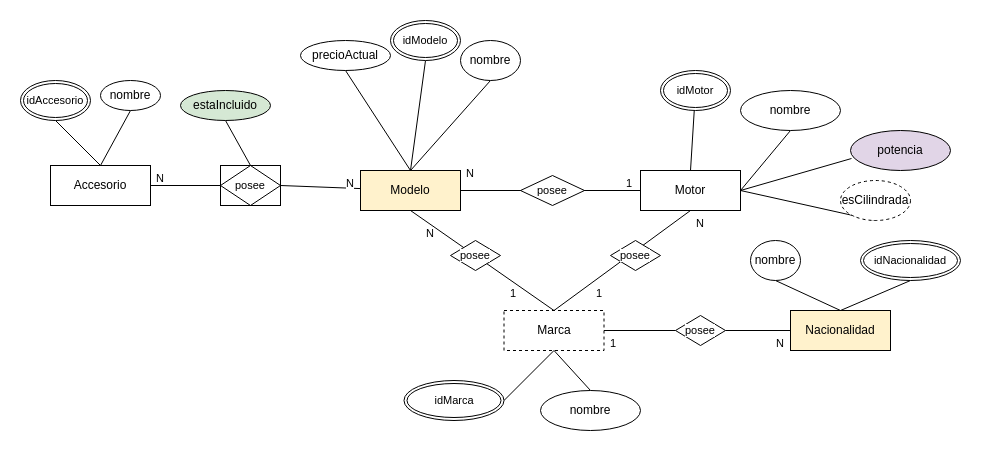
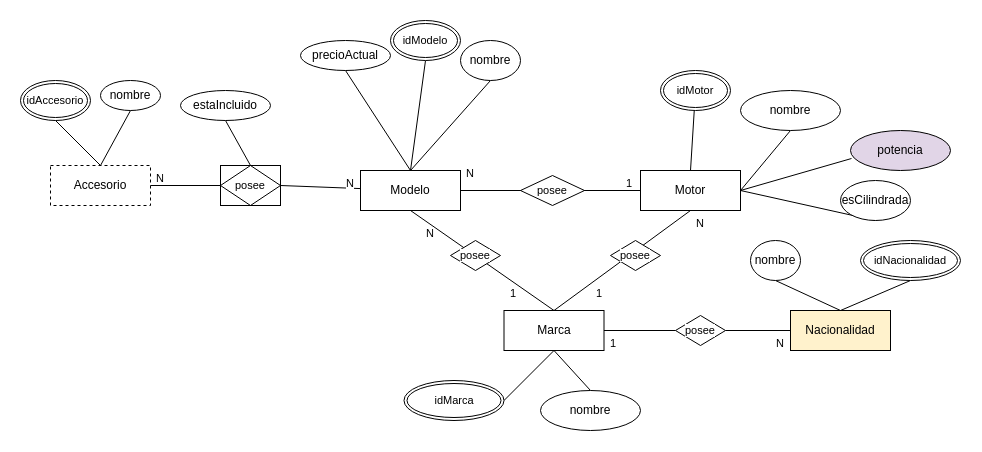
  <mxCell id="0" />
  <mxCell id="1" parent="0" />
  <mxCell id="2" style="edgeStyle=none;shape=connector;rounded=0;orthogonalLoop=1;jettySize=auto;html=1;exitX=1;exitY=0.5;exitDx=0;exitDy=0;entryX=0;entryY=0.5;entryDx=0;entryDy=0;strokeColor=default;align=center;verticalAlign=middle;fontFamily=Helvetica;fontSize=11;fontColor=default;labelBackgroundColor=default;endArrow=none;" edge="1" parent="1" target="11"><mxGeometry relative="1" as="geometry"><mxPoint x="583.5" y="190" as="sourcePoint" /></mxGeometry></mxCell>
- <mxCell id="3" value="Modelo" style="whiteSpace=wrap;html=1;align=center;fillColor=#fff2cc;" vertex="1" parent="1"><mxGeometry x="360" y="170" width="100" height="40" as="geometry" /></mxCell>
+ <mxCell id="3" value="Modelo" style="whiteSpace=wrap;html=1;align=center;" vertex="1" parent="1"><mxGeometry x="360" y="170" width="100" height="40" as="geometry" /></mxCell>
  <mxCell id="4" style="edgeStyle=none;shape=connector;rounded=0;orthogonalLoop=1;jettySize=auto;html=1;exitX=0.5;exitY=1;exitDx=0;exitDy=0;entryX=0.5;entryY=0;entryDx=0;entryDy=0;strokeColor=default;align=center;verticalAlign=middle;fontFamily=Helvetica;fontSize=11;fontColor=default;labelBackgroundColor=default;endArrow=none;" edge="1" parent="1" source="36" target="3"><mxGeometry relative="1" as="geometry"><mxPoint x="325" y="100" as="sourcePoint" /></mxGeometry></mxCell>
  <mxCell id="5" style="edgeStyle=none;shape=connector;rounded=0;orthogonalLoop=1;jettySize=auto;html=1;exitX=0.5;exitY=1;exitDx=0;exitDy=0;entryX=0.5;entryY=0;entryDx=0;entryDy=0;strokeColor=default;align=center;verticalAlign=middle;fontFamily=Helvetica;fontSize=11;fontColor=default;labelBackgroundColor=default;endArrow=none;" edge="1" parent="1" source="6" target="3"><mxGeometry relative="1" as="geometry" /></mxCell>
  <mxCell id="6" value="nombre" style="ellipse;whiteSpace=wrap;html=1;align=center;" vertex="1" parent="1"><mxGeometry x="460" y="40" width="60" height="40" as="geometry" /></mxCell>
  <mxCell id="7" style="edgeStyle=none;shape=connector;rounded=0;orthogonalLoop=1;jettySize=auto;html=1;exitX=0.5;exitY=1;exitDx=0;exitDy=0;entryX=0.5;entryY=0;entryDx=0;entryDy=0;strokeColor=default;align=center;verticalAlign=middle;fontFamily=Helvetica;fontSize=11;fontColor=default;labelBackgroundColor=default;endArrow=none;" edge="1" parent="1" source="8" target="3"><mxGeometry relative="1" as="geometry" /></mxCell>
  <mxCell id="8" value="precioActual" style="ellipse;whiteSpace=wrap;html=1;align=center;" vertex="1" parent="1"><mxGeometry x="300" y="40" width="90" height="30" as="geometry" /></mxCell>
  <mxCell id="9" style="edgeStyle=none;shape=connector;rounded=0;orthogonalLoop=1;jettySize=auto;html=1;exitX=1;exitY=0.5;exitDx=0;exitDy=0;entryX=0.5;entryY=1;entryDx=0;entryDy=0;strokeColor=default;align=center;verticalAlign=middle;fontFamily=Helvetica;fontSize=11;fontColor=default;labelBackgroundColor=default;endArrow=none;" edge="1" parent="1" source="11" target="12"><mxGeometry relative="1" as="geometry" /></mxCell>
  <mxCell id="10" style="edgeStyle=none;shape=connector;rounded=0;orthogonalLoop=1;jettySize=auto;html=1;exitX=0.5;exitY=1;exitDx=0;exitDy=0;entryX=0.5;entryY=0;entryDx=0;entryDy=0;strokeColor=default;align=center;verticalAlign=middle;fontFamily=Helvetica;fontSize=11;fontColor=default;labelBackgroundColor=default;endArrow=none;" edge="1" parent="1" source="11" target="19"><mxGeometry relative="1" as="geometry" /></mxCell>
  <mxCell id="11" value="Motor" style="whiteSpace=wrap;html=1;align=center;" vertex="1" parent="1"><mxGeometry x="640" y="170" width="100" height="40" as="geometry" /></mxCell>
  <mxCell id="12" value="nombre" style="ellipse;whiteSpace=wrap;html=1;align=center;" vertex="1" parent="1"><mxGeometry x="740" y="90" width="100" height="40" as="geometry" /></mxCell>
  <mxCell id="13" value="potencia" style="ellipse;whiteSpace=wrap;html=1;align=center;fillColor=#e1d5e7;" vertex="1" parent="1"><mxGeometry x="850" y="130" width="100" height="40" as="geometry" /></mxCell>
  <mxCell id="14" value="" style="edgeStyle=none;shape=connector;rounded=0;orthogonalLoop=1;jettySize=auto;html=1;exitX=1;exitY=0.5;exitDx=0;exitDy=0;entryX=0;entryY=0.5;entryDx=0;entryDy=0;strokeColor=default;align=center;verticalAlign=middle;fontFamily=Helvetica;fontSize=11;fontColor=default;labelBackgroundColor=default;endArrow=none;" edge="1" parent="1" source="3"><mxGeometry relative="1" as="geometry"><mxPoint x="460" y="190" as="sourcePoint" /><mxPoint x="523.5" y="190" as="targetPoint" /></mxGeometry></mxCell>
  <mxCell id="15" style="edgeStyle=none;shape=connector;rounded=0;orthogonalLoop=1;jettySize=auto;html=1;exitX=0.5;exitY=1;exitDx=0;exitDy=0;entryX=1;entryY=0.5;entryDx=0;entryDy=0;strokeColor=default;align=center;verticalAlign=middle;fontFamily=Helvetica;fontSize=11;fontColor=default;labelBackgroundColor=default;endArrow=none;" edge="1" parent="1" source="16" target="11"><mxGeometry relative="1" as="geometry"><mxPoint x="553.5" y="170" as="targetPoint" /></mxGeometry></mxCell>
- <mxCell id="16" value="esCilindrada" style="ellipse;whiteSpace=wrap;html=1;align=center;dashed=1;" vertex="1" parent="1"><mxGeometry x="840" y="180" width="70" height="40" as="geometry" /></mxCell>
+ <mxCell id="16" value="esCilindrada" style="ellipse;whiteSpace=wrap;html=1;align=center;" vertex="1" parent="1"><mxGeometry x="840" y="180" width="70" height="40" as="geometry" /></mxCell>
  <mxCell id="17" style="edgeStyle=none;shape=connector;rounded=0;orthogonalLoop=1;jettySize=auto;html=1;exitX=1;exitY=0.5;exitDx=0;exitDy=0;entryX=0.01;entryY=0.7;entryDx=0;entryDy=0;entryPerimeter=0;strokeColor=default;align=center;verticalAlign=middle;fontFamily=Helvetica;fontSize=11;fontColor=default;labelBackgroundColor=default;endArrow=none;" edge="1" parent="1" source="11" target="13"><mxGeometry relative="1" as="geometry" /></mxCell>
  <mxCell id="18" style="edgeStyle=none;shape=connector;rounded=0;orthogonalLoop=1;jettySize=auto;html=1;exitX=0.5;exitY=0;exitDx=0;exitDy=0;entryX=0.5;entryY=1;entryDx=0;entryDy=0;strokeColor=default;align=center;verticalAlign=middle;fontFamily=Helvetica;fontSize=11;fontColor=default;labelBackgroundColor=default;endArrow=none;" edge="1" parent="1" source="19" target="3"><mxGeometry relative="1" as="geometry" /></mxCell>
- <mxCell id="19" value="Marca" style="whiteSpace=wrap;html=1;align=center;dashed=1;" vertex="1" parent="1"><mxGeometry x="503.5" y="310" width="100" height="40" as="geometry" /></mxCell>
+ <mxCell id="19" value="Marca" style="whiteSpace=wrap;html=1;align=center;" vertex="1" parent="1"><mxGeometry x="503.5" y="310" width="100" height="40" as="geometry" /></mxCell>
  <mxCell id="20" style="edgeStyle=none;shape=connector;rounded=0;orthogonalLoop=1;jettySize=auto;html=1;exitX=0.5;exitY=0;exitDx=0;exitDy=0;entryX=0.5;entryY=1;entryDx=0;entryDy=0;strokeColor=default;align=center;verticalAlign=middle;fontFamily=Helvetica;fontSize=11;fontColor=default;labelBackgroundColor=default;endArrow=none;" edge="1" parent="1" source="21" target="19"><mxGeometry relative="1" as="geometry" /></mxCell>
  <mxCell id="21" value="nombre" style="ellipse;whiteSpace=wrap;html=1;align=center;" vertex="1" parent="1"><mxGeometry x="540" y="390" width="100" height="40" as="geometry" /></mxCell>
  <mxCell id="22" style="edgeStyle=none;shape=connector;rounded=0;orthogonalLoop=1;jettySize=auto;html=1;exitX=1;exitY=0.5;exitDx=0;exitDy=0;strokeColor=default;align=center;verticalAlign=middle;fontFamily=Helvetica;fontSize=11;fontColor=default;labelBackgroundColor=default;endArrow=none;entryX=0.5;entryY=1;entryDx=0;entryDy=0;" edge="1" parent="1" source="23" target="19"><mxGeometry relative="1" as="geometry"><mxPoint x="470" y="310" as="targetPoint" /></mxGeometry></mxCell>
  <mxCell id="23" value="idMarca" style="ellipse;shape=doubleEllipse;margin=3;whiteSpace=wrap;html=1;align=center;fontFamily=Helvetica;fontSize=11;fontColor=default;labelBackgroundColor=default;" vertex="1" parent="1"><mxGeometry x="403.5" y="380" width="100" height="40" as="geometry" /></mxCell>
  <mxCell id="24" style="edgeStyle=none;shape=connector;rounded=0;orthogonalLoop=1;jettySize=auto;html=1;exitX=0;exitY=0.5;exitDx=0;exitDy=0;entryX=1;entryY=0.5;entryDx=0;entryDy=0;strokeColor=default;align=center;verticalAlign=middle;fontFamily=Helvetica;fontSize=11;fontColor=default;labelBackgroundColor=default;endArrow=none;" edge="1" parent="1" source="46" target="19"><mxGeometry relative="1" as="geometry" /></mxCell>
  <mxCell id="25" value="" style="edgeStyle=none;shape=connector;rounded=0;orthogonalLoop=1;jettySize=auto;html=1;exitX=0.5;exitY=0;exitDx=0;exitDy=0;entryX=0.5;entryY=1;entryDx=0;entryDy=0;strokeColor=default;align=center;verticalAlign=middle;fontFamily=Helvetica;fontSize=11;fontColor=default;labelBackgroundColor=default;endArrow=none;" edge="1" parent="1" target="26"><mxGeometry relative="1" as="geometry"><mxPoint x="820" y="330" as="sourcePoint" /><mxPoint x="554" y="350" as="targetPoint" /></mxGeometry></mxCell>
  <mxCell id="26" value="Nacionalidad" style="whiteSpace=wrap;html=1;align=center;fillColor=#fff2cc;" vertex="1" parent="1"><mxGeometry x="790" y="310" width="100" height="40" as="geometry" /></mxCell>
  <mxCell id="27" style="edgeStyle=none;shape=connector;rounded=0;orthogonalLoop=1;jettySize=auto;html=1;exitX=0.5;exitY=1;exitDx=0;exitDy=0;entryX=0.5;entryY=0;entryDx=0;entryDy=0;strokeColor=default;align=center;verticalAlign=middle;fontFamily=Helvetica;fontSize=11;fontColor=default;labelBackgroundColor=default;endArrow=none;" edge="1" parent="1" source="28" target="26"><mxGeometry relative="1" as="geometry" /></mxCell>
  <mxCell id="28" value="nombre" style="ellipse;whiteSpace=wrap;html=1;align=center;" vertex="1" parent="1"><mxGeometry x="750" y="240" width="50" height="40" as="geometry" /></mxCell>
  <mxCell id="29" style="edgeStyle=none;shape=connector;rounded=0;orthogonalLoop=1;jettySize=auto;html=1;exitX=1;exitY=0.5;exitDx=0;exitDy=0;strokeColor=default;align=center;verticalAlign=middle;fontFamily=Helvetica;fontSize=11;fontColor=default;labelBackgroundColor=default;endArrow=none;" edge="1" parent="1" source="28" target="28"><mxGeometry relative="1" as="geometry" /></mxCell>
  <mxCell id="30" style="edgeStyle=none;shape=connector;rounded=0;orthogonalLoop=1;jettySize=auto;html=1;exitX=0.5;exitY=1;exitDx=0;exitDy=0;entryX=0.5;entryY=0;entryDx=0;entryDy=0;strokeColor=default;align=center;verticalAlign=middle;fontFamily=Helvetica;fontSize=11;fontColor=default;labelBackgroundColor=default;endArrow=none;" edge="1" parent="1" source="31" target="26"><mxGeometry relative="1" as="geometry" /></mxCell>
  <mxCell id="31" value="idNacionalidad" style="ellipse;shape=doubleEllipse;margin=3;whiteSpace=wrap;html=1;align=center;fontFamily=Helvetica;fontSize=11;fontColor=default;labelBackgroundColor=default;" vertex="1" parent="1"><mxGeometry x="860" y="240" width="100" height="40" as="geometry" /></mxCell>
  <mxCell id="32" value="1" style="text;strokeColor=none;fillColor=none;spacingLeft=4;spacingRight=4;overflow=hidden;rotatable=0;points=[[0,0.5],[1,0.5]];portConstraint=eastwest;fontSize=11;whiteSpace=wrap;html=1;fontFamily=Helvetica;fontColor=default;labelBackgroundColor=default;" vertex="1" parent="1"><mxGeometry x="503.5" y="280" width="40" height="30" as="geometry" /></mxCell>
  <mxCell id="33" value="N" style="text;strokeColor=none;fillColor=none;spacingLeft=4;spacingRight=4;overflow=hidden;rotatable=0;points=[[0,0.5],[1,0.5]];portConstraint=eastwest;fontSize=11;whiteSpace=wrap;html=1;fontFamily=Helvetica;fontColor=default;labelBackgroundColor=default;" vertex="1" parent="1"><mxGeometry x="420" y="220" width="40" height="30" as="geometry" /></mxCell>
  <mxCell id="34" value="1" style="text;strokeColor=none;fillColor=none;spacingLeft=4;spacingRight=4;overflow=hidden;rotatable=0;points=[[0,0.5],[1,0.5]];portConstraint=eastwest;fontSize=11;whiteSpace=wrap;html=1;fontFamily=Helvetica;fontColor=default;labelBackgroundColor=default;" vertex="1" parent="1"><mxGeometry x="620" y="170" width="40" height="30" as="geometry" /></mxCell>
  <mxCell id="35" value="N" style="text;strokeColor=none;fillColor=none;spacingLeft=4;spacingRight=4;overflow=hidden;rotatable=0;points=[[0,0.5],[1,0.5]];portConstraint=eastwest;fontSize=11;whiteSpace=wrap;html=1;fontFamily=Helvetica;fontColor=default;labelBackgroundColor=default;" vertex="1" parent="1"><mxGeometry x="460" y="160" width="40" height="30" as="geometry" /></mxCell>
  <mxCell id="36" value="idModelo" style="ellipse;shape=doubleEllipse;margin=3;whiteSpace=wrap;html=1;align=center;fontFamily=Helvetica;fontSize=11;fontColor=default;labelBackgroundColor=default;" vertex="1" parent="1"><mxGeometry x="390" y="20" width="70" height="40" as="geometry" /></mxCell>
  <mxCell id="37" value="" style="edgeStyle=none;shape=connector;rounded=0;orthogonalLoop=1;jettySize=auto;html=1;strokeColor=default;align=center;verticalAlign=middle;fontFamily=Helvetica;fontSize=11;fontColor=default;labelBackgroundColor=default;endArrow=none;entryX=0.5;entryY=0;entryDx=0;entryDy=0;" edge="1" parent="1" source="38" target="11"><mxGeometry relative="1" as="geometry" /></mxCell>
  <mxCell id="38" value="idMotor" style="ellipse;shape=doubleEllipse;margin=3;whiteSpace=wrap;html=1;align=center;fontFamily=Helvetica;fontSize=11;fontColor=default;labelBackgroundColor=default;" vertex="1" parent="1"><mxGeometry x="660" y="70" width="70" height="40" as="geometry" /></mxCell>
  <mxCell id="39" value="1" style="text;strokeColor=none;fillColor=none;spacingLeft=4;spacingRight=4;overflow=hidden;rotatable=0;points=[[0,0.5],[1,0.5]];portConstraint=eastwest;fontSize=11;whiteSpace=wrap;html=1;fontFamily=Helvetica;fontColor=default;labelBackgroundColor=default;" vertex="1" parent="1"><mxGeometry x="590" y="280" width="20" height="30" as="geometry" /></mxCell>
  <mxCell id="40" value="N" style="text;strokeColor=none;fillColor=none;spacingLeft=4;spacingRight=4;overflow=hidden;rotatable=0;points=[[0,0.5],[1,0.5]];portConstraint=eastwest;fontSize=11;whiteSpace=wrap;html=1;fontFamily=Helvetica;fontColor=default;labelBackgroundColor=default;" vertex="1" parent="1"><mxGeometry x="690" y="210" width="20" height="30" as="geometry" /></mxCell>
  <mxCell id="41" value="N" style="text;strokeColor=none;fillColor=none;spacingLeft=4;spacingRight=4;overflow=hidden;rotatable=0;points=[[0,0.5],[1,0.5]];portConstraint=eastwest;fontSize=11;whiteSpace=wrap;html=1;fontFamily=Helvetica;fontColor=default;labelBackgroundColor=default;" vertex="1" parent="1"><mxGeometry x="770" y="330" width="20" height="30" as="geometry" /></mxCell>
  <mxCell id="42" value="posee" style="shape=rhombus;perimeter=rhombusPerimeter;whiteSpace=wrap;html=1;align=center;fontFamily=Helvetica;fontSize=11;fontColor=default;labelBackgroundColor=default;" vertex="1" parent="1"><mxGeometry x="610" y="240" width="50" height="30" as="geometry" /></mxCell>
  <mxCell id="43" value="posee" style="shape=rhombus;perimeter=rhombusPerimeter;whiteSpace=wrap;html=1;align=center;fontFamily=Helvetica;fontSize=11;fontColor=default;labelBackgroundColor=default;" vertex="1" parent="1"><mxGeometry x="450" y="240" width="50" height="30" as="geometry" /></mxCell>
  <mxCell id="44" value="1" style="text;strokeColor=none;fillColor=none;spacingLeft=4;spacingRight=4;overflow=hidden;rotatable=0;points=[[0,0.5],[1,0.5]];portConstraint=eastwest;fontSize=11;whiteSpace=wrap;html=1;fontFamily=Helvetica;fontColor=default;labelBackgroundColor=default;" vertex="1" parent="1"><mxGeometry x="603.5" y="330" width="20" height="30" as="geometry" /></mxCell>
  <mxCell id="45" value="" style="edgeStyle=none;shape=connector;rounded=0;orthogonalLoop=1;jettySize=auto;html=1;exitX=0;exitY=0.5;exitDx=0;exitDy=0;entryX=1;entryY=0.5;entryDx=0;entryDy=0;strokeColor=default;align=center;verticalAlign=middle;fontFamily=Helvetica;fontSize=11;fontColor=default;labelBackgroundColor=default;endArrow=none;" edge="1" parent="1" source="26" target="46"><mxGeometry relative="1" as="geometry"><mxPoint x="790" y="330" as="sourcePoint" /><mxPoint x="604" y="330" as="targetPoint" /></mxGeometry></mxCell>
  <mxCell id="46" value="posee" style="shape=rhombus;perimeter=rhombusPerimeter;whiteSpace=wrap;html=1;align=center;fontFamily=Helvetica;fontSize=11;fontColor=default;labelBackgroundColor=default;" vertex="1" parent="1"><mxGeometry x="675" y="315" width="50" height="30" as="geometry" /></mxCell>
  <mxCell id="47" style="edgeStyle=none;shape=connector;rounded=0;orthogonalLoop=1;jettySize=auto;html=1;exitX=1;exitY=0.5;exitDx=0;exitDy=0;strokeColor=default;align=center;verticalAlign=middle;fontFamily=Helvetica;fontSize=11;fontColor=default;labelBackgroundColor=default;endArrow=none;" edge="1" parent="1" source="54" target="3"><mxGeometry relative="1" as="geometry" /></mxCell>
- <mxCell id="48" value="Accesorio" style="whiteSpace=wrap;html=1;align=center;" vertex="1" parent="1"><mxGeometry x="50" y="165" width="100" height="40" as="geometry" /></mxCell>
+ <mxCell id="48" value="Accesorio" style="whiteSpace=wrap;html=1;align=center;dashed=1;" vertex="1" parent="1"><mxGeometry x="50" y="165" width="100" height="40" as="geometry" /></mxCell>
  <mxCell id="49" style="edgeStyle=none;shape=connector;rounded=0;orthogonalLoop=1;jettySize=auto;html=1;exitX=0;exitY=0.5;exitDx=0;exitDy=0;strokeColor=default;align=center;verticalAlign=middle;fontFamily=Helvetica;fontSize=11;fontColor=default;labelBackgroundColor=default;endArrow=none;" edge="1" parent="1" source="33" target="33"><mxGeometry relative="1" as="geometry" /></mxCell>
  <mxCell id="50" style="edgeStyle=none;shape=connector;rounded=0;orthogonalLoop=1;jettySize=auto;html=1;exitX=0;exitY=0.5;exitDx=0;exitDy=0;strokeColor=default;align=center;verticalAlign=middle;fontFamily=Helvetica;fontSize=11;fontColor=default;labelBackgroundColor=default;endArrow=none;" edge="1" parent="1" source="36" target="36"><mxGeometry relative="1" as="geometry" /></mxCell>
  <mxCell id="51" value="N" style="text;strokeColor=none;fillColor=none;spacingLeft=4;spacingRight=4;overflow=hidden;rotatable=0;points=[[0,0.5],[1,0.5]];portConstraint=eastwest;fontSize=11;whiteSpace=wrap;html=1;fontFamily=Helvetica;fontColor=default;labelBackgroundColor=default;" vertex="1" parent="1"><mxGeometry x="150" y="165" width="20" height="30" as="geometry" /></mxCell>
  <mxCell id="52" value="N" style="text;strokeColor=none;fillColor=none;spacingLeft=4;spacingRight=4;overflow=hidden;rotatable=0;points=[[0,0.5],[1,0.5]];portConstraint=eastwest;fontSize=11;whiteSpace=wrap;html=1;fontFamily=Helvetica;fontColor=default;labelBackgroundColor=default;" vertex="1" parent="1"><mxGeometry x="340" y="170" width="40" height="30" as="geometry" /></mxCell>
  <mxCell id="53" value="" style="edgeStyle=none;shape=connector;rounded=0;orthogonalLoop=1;jettySize=auto;html=1;exitX=1;exitY=0.5;exitDx=0;exitDy=0;strokeColor=default;align=center;verticalAlign=middle;fontFamily=Helvetica;fontSize=11;fontColor=default;labelBackgroundColor=default;endArrow=none;" edge="1" parent="1" source="48" target="54"><mxGeometry relative="1" as="geometry"><mxPoint x="200" y="190" as="sourcePoint" /><mxPoint x="360" y="190" as="targetPoint" /></mxGeometry></mxCell>
  <mxCell id="54" value="posee" style="shape=associativeEntity;whiteSpace=wrap;html=1;align=center;fontFamily=Helvetica;fontSize=11;fontColor=default;labelBackgroundColor=default;" vertex="1" parent="1"><mxGeometry x="220" y="165" width="60" height="40" as="geometry" /></mxCell>
  <mxCell id="55" value="posee" style="shape=rhombus;perimeter=rhombusPerimeter;whiteSpace=wrap;html=1;align=center;fontFamily=Helvetica;fontSize=11;fontColor=default;labelBackgroundColor=default;" vertex="1" parent="1"><mxGeometry x="520" y="175" width="64" height="30" as="geometry" /></mxCell>
  <mxCell id="56" style="edgeStyle=none;shape=connector;rounded=0;orthogonalLoop=1;jettySize=auto;html=1;exitX=0.5;exitY=1;exitDx=0;exitDy=0;entryX=0.5;entryY=0;entryDx=0;entryDy=0;strokeColor=default;align=center;verticalAlign=middle;fontFamily=Helvetica;fontSize=11;fontColor=default;labelBackgroundColor=default;endArrow=none;" edge="1" parent="1" source="57" target="54"><mxGeometry relative="1" as="geometry" /></mxCell>
- <mxCell id="57" value="estaIncluido" style="ellipse;whiteSpace=wrap;html=1;align=center;fillColor=#d5e8d4;" vertex="1" parent="1"><mxGeometry x="180" y="90" width="90" height="30" as="geometry" /></mxCell>
+ <mxCell id="57" value="estaIncluido" style="ellipse;whiteSpace=wrap;html=1;align=center;" vertex="1" parent="1"><mxGeometry x="180" y="90" width="90" height="30" as="geometry" /></mxCell>
  <mxCell id="58" style="edgeStyle=none;shape=connector;rounded=0;orthogonalLoop=1;jettySize=auto;html=1;exitX=0.5;exitY=1;exitDx=0;exitDy=0;entryX=0.5;entryY=0;entryDx=0;entryDy=0;strokeColor=default;align=center;verticalAlign=middle;fontFamily=Helvetica;fontSize=11;fontColor=default;labelBackgroundColor=default;endArrow=none;" edge="1" parent="1" source="59" target="48"><mxGeometry relative="1" as="geometry" /></mxCell>
  <mxCell id="59" value="nombre" style="ellipse;whiteSpace=wrap;html=1;align=center;" vertex="1" parent="1"><mxGeometry x="100" y="80" width="60" height="30" as="geometry" /></mxCell>
  <mxCell id="60" style="edgeStyle=none;shape=connector;rounded=0;orthogonalLoop=1;jettySize=auto;html=1;exitX=0.5;exitY=1;exitDx=0;exitDy=0;entryX=0.5;entryY=0;entryDx=0;entryDy=0;strokeColor=default;align=center;verticalAlign=middle;fontFamily=Helvetica;fontSize=11;fontColor=default;labelBackgroundColor=default;endArrow=none;" edge="1" parent="1" source="61" target="48"><mxGeometry relative="1" as="geometry" /></mxCell>
  <mxCell id="61" value="idAccesorio" style="ellipse;shape=doubleEllipse;margin=3;whiteSpace=wrap;html=1;align=center;fontFamily=Helvetica;fontSize=11;fontColor=default;labelBackgroundColor=default;" vertex="1" parent="1"><mxGeometry x="20" y="80" width="70" height="40" as="geometry" /></mxCell>
